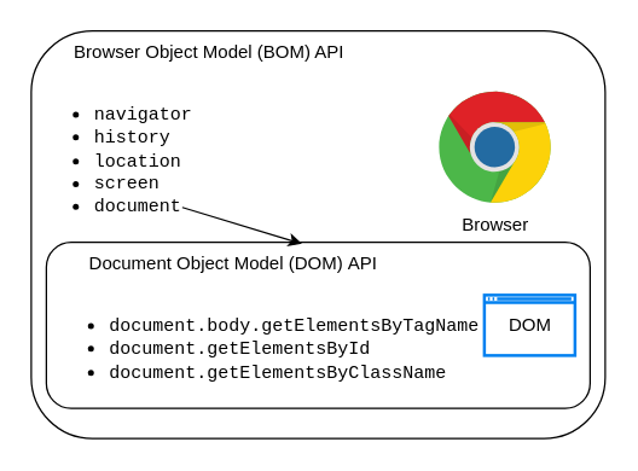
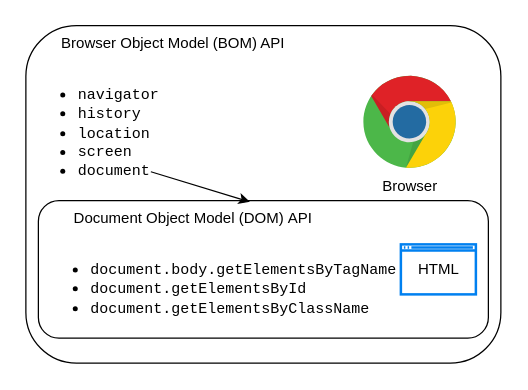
  <mxCell id="0" />
  <mxCell id="1" parent="0" />
  <mxCell id="2" value="&lt;span style=&quot;white-space: pre;&quot;&gt;&#09;&lt;/span&gt;Browser Object Model (BOM) API&lt;div&gt;&lt;br&gt;&lt;/div&gt;&lt;div&gt;&lt;ul&gt;&lt;li&gt;&lt;font face=&quot;Courier New&quot;&gt;navigator&lt;/font&gt;&lt;/li&gt;&lt;li&gt;&lt;font face=&quot;Courier New&quot;&gt;history&lt;/font&gt;&lt;/li&gt;&lt;li&gt;&lt;font face=&quot;Courier New&quot;&gt;location&lt;/font&gt;&lt;/li&gt;&lt;li&gt;&lt;font face=&quot;Courier New&quot;&gt;screen&lt;/font&gt;&lt;/li&gt;&lt;li&gt;&lt;font face=&quot;Courier New&quot;&gt;document&lt;/font&gt;&lt;/li&gt;&lt;/ul&gt;&lt;/div&gt;" style="rounded=1;whiteSpace=wrap;html=1;labelPosition=center;verticalLabelPosition=middle;align=left;verticalAlign=top;" vertex="1" parent="1"><mxGeometry x="20" y="20" width="380" height="270" as="geometry" /></mxCell>
  <mxCell id="3" value="&lt;span style=&quot;white-space: pre;&quot;&gt;&#09;&lt;/span&gt;Document Object Model (DOM)&amp;nbsp;API&lt;div&gt;&lt;br&gt;&lt;/div&gt;&lt;div&gt;&lt;ul&gt;&lt;li&gt;&lt;font face=&quot;Courier New&quot;&gt;document.body.getElementsByTagName&lt;/font&gt;&lt;/li&gt;&lt;li&gt;&lt;font face=&quot;Courier New&quot;&gt;document.getElementsById&lt;br&gt;&lt;/font&gt;&lt;/li&gt;&lt;li&gt;&lt;font face=&quot;Courier New&quot;&gt;document.getElementsByClassName&lt;/font&gt;&lt;/li&gt;&lt;/ul&gt;&lt;/div&gt;" style="rounded=1;whiteSpace=wrap;html=1;labelPosition=center;verticalLabelPosition=middle;align=left;verticalAlign=top;" vertex="1" parent="1"><mxGeometry x="30" y="160" width="360" height="110" as="geometry" /></mxCell>
  <mxCell id="4" value="" style="endArrow=classic;html=1;rounded=0;exitX=0.289;exitY=0.444;exitDx=0;exitDy=0;exitPerimeter=0;entryX=0.47;entryY=0.009;entryDx=0;entryDy=0;entryPerimeter=0;" edge="1" parent="1" target="3"><mxGeometry width="50" height="50" relative="1" as="geometry"><mxPoint x="120" y="136.91" as="sourcePoint" /><mxPoint x="215.18" y="160" as="targetPoint" /></mxGeometry></mxCell>
  <mxCell id="5" value="Browser" style="dashed=0;outlineConnect=0;html=1;align=center;labelPosition=center;verticalLabelPosition=bottom;verticalAlign=top;shape=mxgraph.weblogos.chrome" vertex="1" parent="1"><mxGeometry x="290" y="60" width="74.8" height="75.4" as="geometry" /></mxCell>
- <mxCell id="6" value="DOM" style="html=1;verticalLabelPosition=middle;align=center;labelBackgroundColor=#ffffff;verticalAlign=middle;strokeWidth=2;strokeColor=#0080F0;shadow=0;dashed=0;shape=mxgraph.ios7.icons.window;labelPosition=center;" vertex="1" parent="1"><mxGeometry x="320" y="195" width="60" height="40" as="geometry" /></mxCell>
+ <mxCell id="6" value="HTML" style="html=1;verticalLabelPosition=middle;align=center;labelBackgroundColor=#ffffff;verticalAlign=middle;strokeWidth=2;strokeColor=#0080F0;shadow=0;dashed=0;shape=mxgraph.ios7.icons.window;labelPosition=center;" vertex="1" parent="1"><mxGeometry x="320" y="195" width="60" height="40" as="geometry" /></mxCell>
